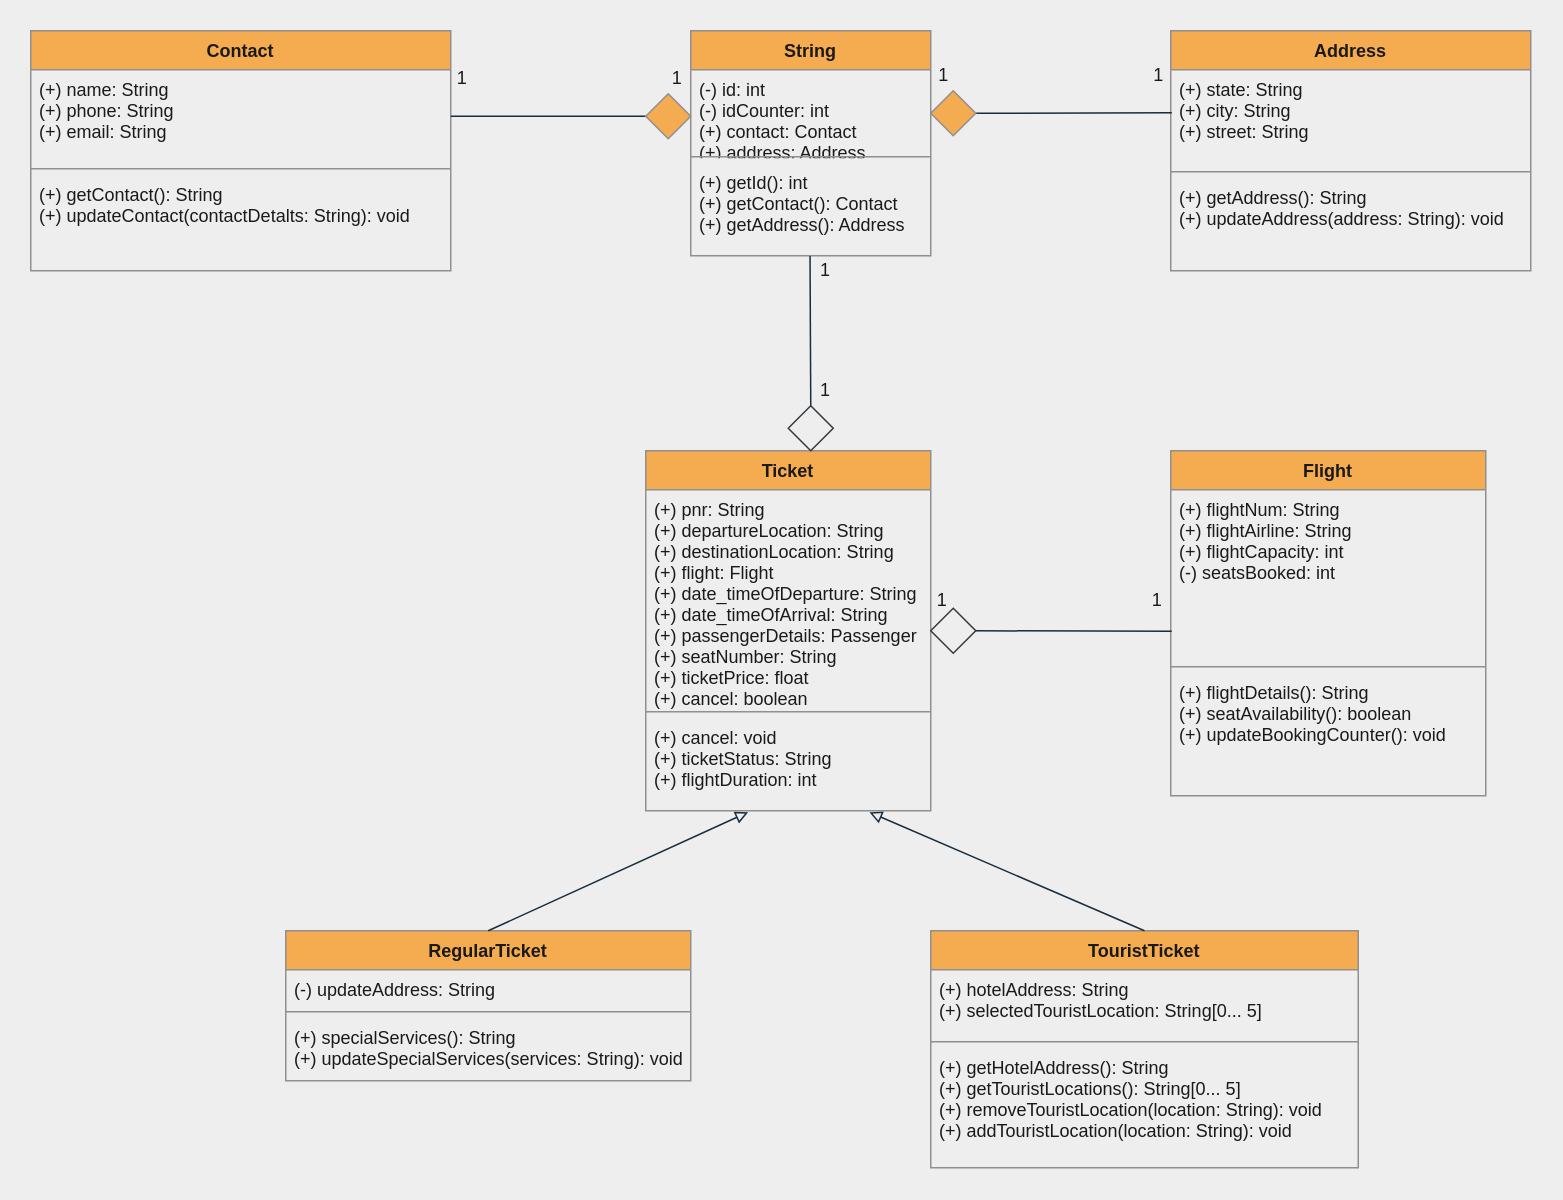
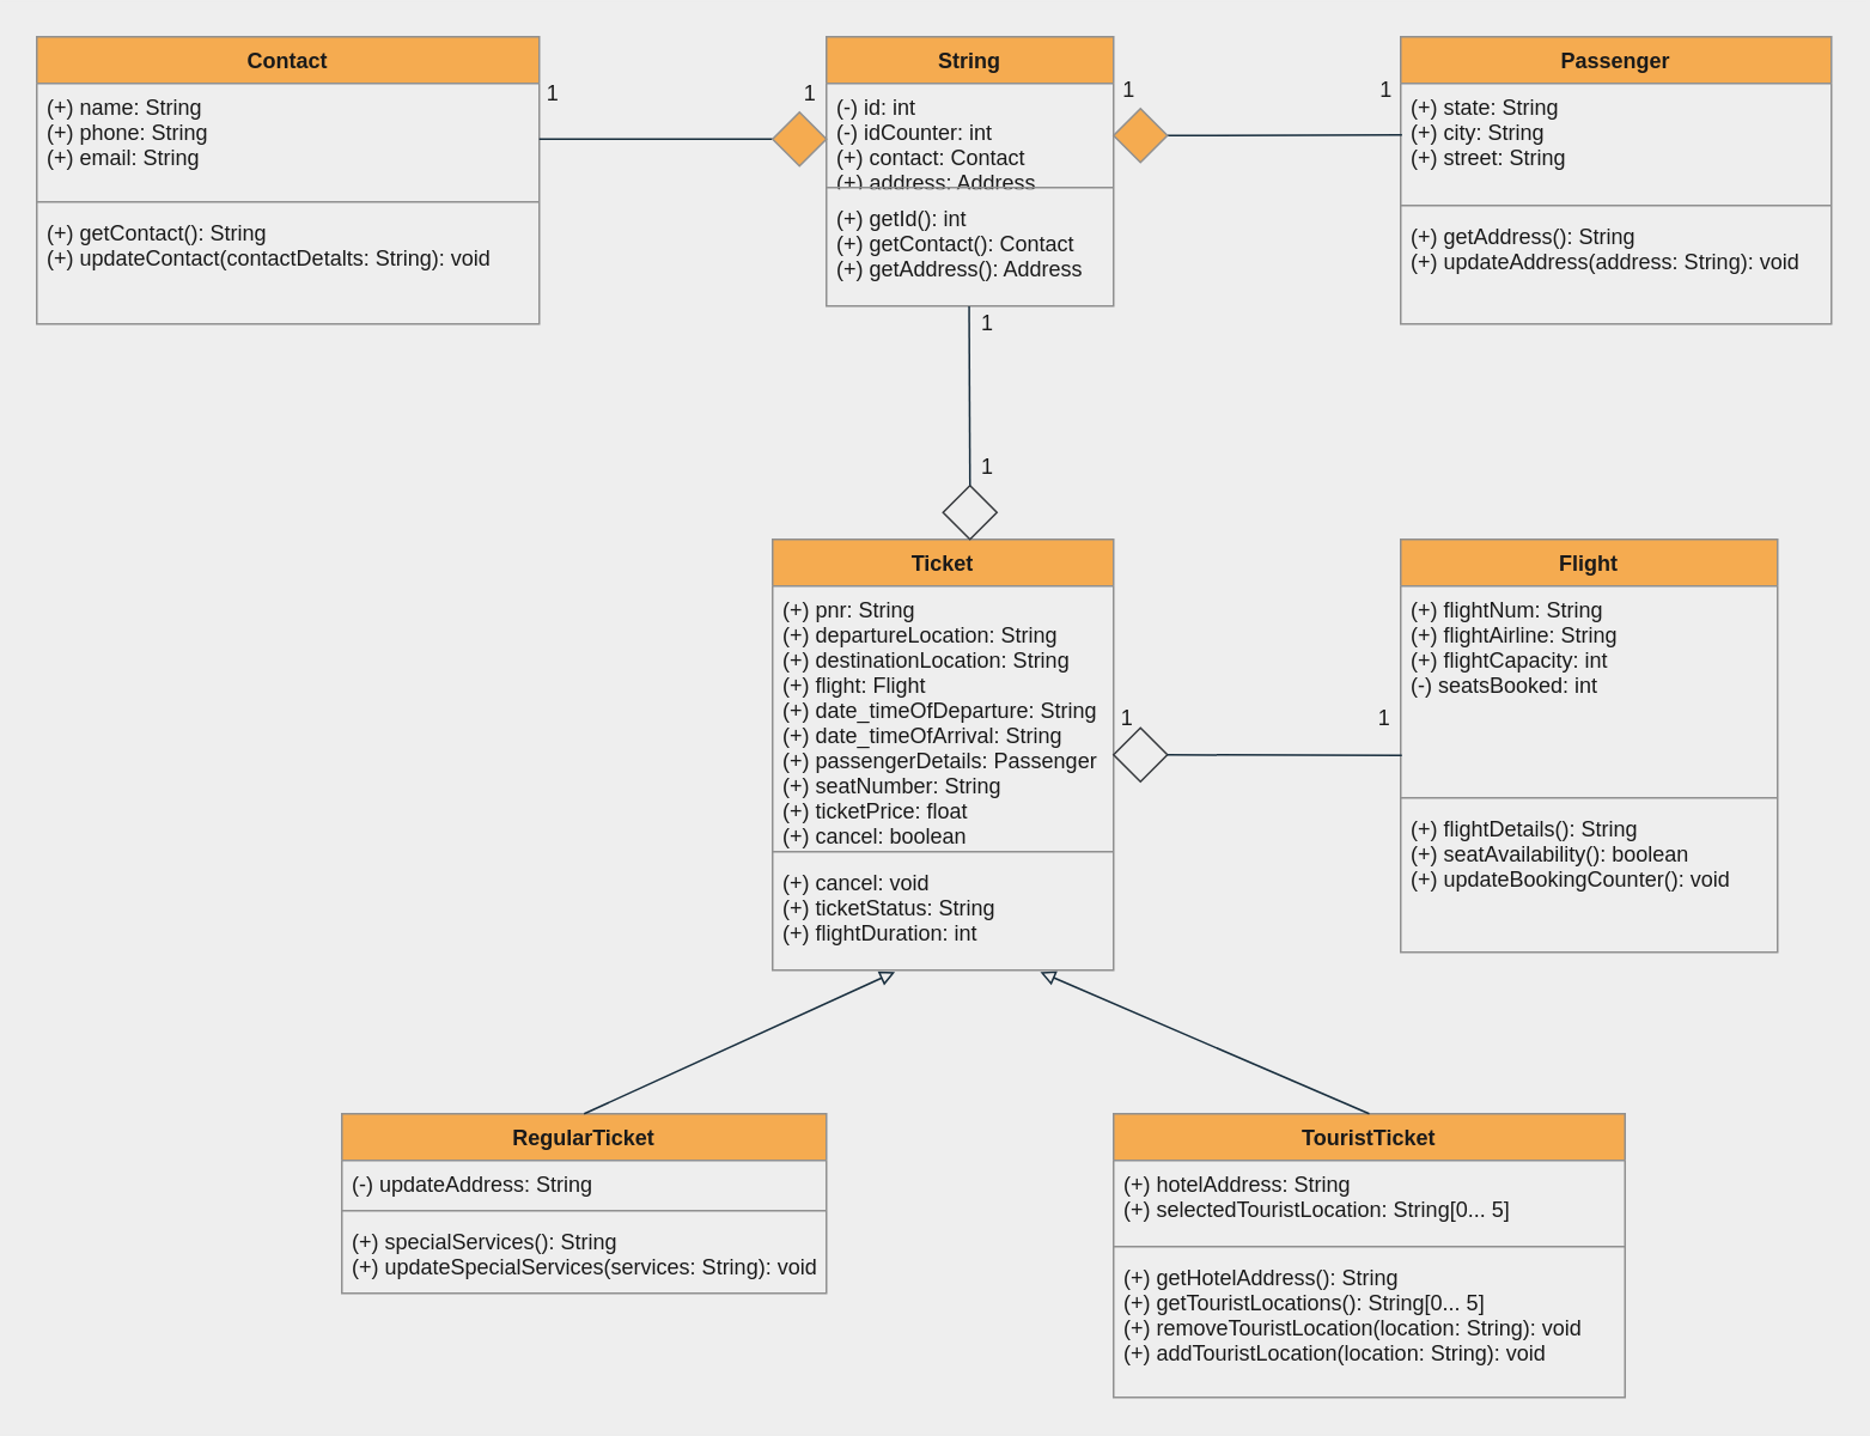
  <mxCell id="0" />
  <mxCell id="1" parent="0" />
- <mxCell id="2" value="Address" style="swimlane;fontStyle=1;align=center;verticalAlign=top;childLayout=stackLayout;horizontal=1;startSize=26;horizontalStack=0;resizeParent=1;resizeParentMax=0;resizeLast=0;collapsible=1;marginBottom=0;fillColor=#F5AB50;strokeColor=#909090;fontColor=#1A1A1A;" parent="1" vertex="1"><mxGeometry x="780" y="20" width="240" height="160" as="geometry" /></mxCell>
+ <mxCell id="2" value="Passenger" style="swimlane;fontStyle=1;align=center;verticalAlign=top;childLayout=stackLayout;horizontal=1;startSize=26;horizontalStack=0;resizeParent=1;resizeParentMax=0;resizeLast=0;collapsible=1;marginBottom=0;fillColor=#F5AB50;strokeColor=#909090;fontColor=#1A1A1A;" parent="1" vertex="1"><mxGeometry x="780" y="20" width="240" height="160" as="geometry" /></mxCell>
  <mxCell id="3" value="(+) state: String&#10;(+) city: String&#10;(+) street: String" style="text;strokeColor=none;fillColor=none;align=left;verticalAlign=top;spacingLeft=4;spacingRight=4;overflow=hidden;rotatable=0;points=[[0,0.5],[1,0.5]];portConstraint=eastwest;fontColor=#1A1A1A;" parent="2" vertex="1"><mxGeometry y="26" width="240" height="64" as="geometry" /></mxCell>
  <mxCell id="4" value="" style="line;strokeWidth=1;fillColor=none;align=left;verticalAlign=middle;spacingTop=-1;spacingLeft=3;spacingRight=3;rotatable=0;labelPosition=right;points=[];portConstraint=eastwest;labelBackgroundColor=#EEEEEE;strokeColor=#909090;fontColor=#1A1A1A;" parent="2" vertex="1"><mxGeometry y="90" width="240" height="8" as="geometry" /></mxCell>
  <mxCell id="5" value="(+) getAddress(): String&#10;(+) updateAddress(address: String): void" style="text;strokeColor=none;fillColor=none;align=left;verticalAlign=top;spacingLeft=4;spacingRight=4;overflow=hidden;rotatable=0;points=[[0,0.5],[1,0.5]];portConstraint=eastwest;fontColor=#1A1A1A;" parent="2" vertex="1"><mxGeometry y="98" width="240" height="62" as="geometry" /></mxCell>
  <mxCell id="6" value="String" style="swimlane;fontStyle=1;align=center;verticalAlign=top;childLayout=stackLayout;horizontal=1;startSize=26;horizontalStack=0;resizeParent=1;resizeParentMax=0;resizeLast=0;collapsible=1;marginBottom=0;fillColor=#F5AB50;strokeColor=#909090;fontColor=#1A1A1A;" parent="1" vertex="1"><mxGeometry x="460" y="20" width="160" height="150" as="geometry" /></mxCell>
  <mxCell id="7" value="(-) id: int&#10;(-) idCounter: int&#10;(+) contact: Contact&#10;(+) address: Address" style="text;strokeColor=none;fillColor=none;align=left;verticalAlign=top;spacingLeft=4;spacingRight=4;overflow=hidden;rotatable=0;points=[[0,0.5],[1,0.5]];portConstraint=eastwest;fontColor=#1A1A1A;" parent="6" vertex="1"><mxGeometry y="26" width="160" height="54" as="geometry" /></mxCell>
  <mxCell id="8" value="" style="line;strokeWidth=1;fillColor=none;align=left;verticalAlign=middle;spacingTop=-1;spacingLeft=3;spacingRight=3;rotatable=0;labelPosition=right;points=[];portConstraint=eastwest;labelBackgroundColor=#EEEEEE;strokeColor=#909090;fontColor=#1A1A1A;" parent="6" vertex="1"><mxGeometry y="80" width="160" height="8" as="geometry" /></mxCell>
  <mxCell id="9" value="(+) getId(): int&#10;(+) getContact(): Contact&#10;(+) getAddress(): Address" style="text;strokeColor=none;fillColor=none;align=left;verticalAlign=top;spacingLeft=4;spacingRight=4;overflow=hidden;rotatable=0;points=[[0,0.5],[1,0.5]];portConstraint=eastwest;fontColor=#1A1A1A;" parent="6" vertex="1"><mxGeometry y="88" width="160" height="62" as="geometry" /></mxCell>
  <mxCell id="10" value="Contact" style="swimlane;fontStyle=1;align=center;verticalAlign=top;childLayout=stackLayout;horizontal=1;startSize=26;horizontalStack=0;resizeParent=1;resizeParentMax=0;resizeLast=0;collapsible=1;marginBottom=0;fillColor=#F5AB50;strokeColor=#909090;fontColor=#1A1A1A;" parent="1" vertex="1"><mxGeometry x="20" y="20" width="280" height="160" as="geometry" /></mxCell>
  <mxCell id="11" value="(+) name: String&#10;(+) phone: String&#10;(+) email: String" style="text;strokeColor=none;fillColor=none;align=left;verticalAlign=top;spacingLeft=4;spacingRight=4;overflow=hidden;rotatable=0;points=[[0,0.5],[1,0.5]];portConstraint=eastwest;fontColor=#1A1A1A;" parent="10" vertex="1"><mxGeometry y="26" width="280" height="62" as="geometry" /></mxCell>
  <mxCell id="12" value="" style="line;strokeWidth=1;fillColor=none;align=left;verticalAlign=middle;spacingTop=-1;spacingLeft=3;spacingRight=3;rotatable=0;labelPosition=right;points=[];portConstraint=eastwest;labelBackgroundColor=#EEEEEE;strokeColor=#909090;fontColor=#1A1A1A;" parent="10" vertex="1"><mxGeometry y="88" width="280" height="8" as="geometry" /></mxCell>
  <mxCell id="13" value="(+) getContact(): String&#10;(+) updateContact(contactDetalts: String): void" style="text;strokeColor=none;fillColor=none;align=left;verticalAlign=top;spacingLeft=4;spacingRight=4;overflow=hidden;rotatable=0;points=[[0,0.5],[1,0.5]];portConstraint=eastwest;fontColor=#1A1A1A;" parent="10" vertex="1"><mxGeometry y="96" width="280" height="64" as="geometry" /></mxCell>
  <mxCell id="14" value="TouristTicket" style="swimlane;fontStyle=1;align=center;verticalAlign=top;childLayout=stackLayout;horizontal=1;startSize=26;horizontalStack=0;resizeParent=1;resizeParentMax=0;resizeLast=0;collapsible=1;marginBottom=0;fillColor=#F5AB50;strokeColor=#909090;fontColor=#1A1A1A;" parent="1" vertex="1"><mxGeometry x="620" y="620" width="285" height="158" as="geometry" /></mxCell>
  <mxCell id="15" value="(+) hotelAddress: String&#10;(+) selectedTouristLocation: String[0... 5]" style="text;strokeColor=none;fillColor=none;align=left;verticalAlign=top;spacingLeft=4;spacingRight=4;overflow=hidden;rotatable=0;points=[[0,0.5],[1,0.5]];portConstraint=eastwest;fontColor=#1A1A1A;" parent="14" vertex="1"><mxGeometry y="26" width="285" height="44" as="geometry" /></mxCell>
  <mxCell id="16" value="" style="line;strokeWidth=1;fillColor=none;align=left;verticalAlign=middle;spacingTop=-1;spacingLeft=3;spacingRight=3;rotatable=0;labelPosition=right;points=[];portConstraint=eastwest;labelBackgroundColor=#EEEEEE;strokeColor=#909090;fontColor=#1A1A1A;" parent="14" vertex="1"><mxGeometry y="70" width="285" height="8" as="geometry" /></mxCell>
  <mxCell id="17" value="(+) getHotelAddress(): String&#10;(+) getTouristLocations(): String[0... 5]&#10;(+) removeTouristLocation(location: String): void&#10;(+) addTouristLocation(location: String): void" style="text;strokeColor=none;fillColor=none;align=left;verticalAlign=top;spacingLeft=4;spacingRight=4;overflow=hidden;rotatable=0;points=[[0,0.5],[1,0.5]];portConstraint=eastwest;fontColor=#1A1A1A;" parent="14" vertex="1"><mxGeometry y="78" width="285" height="80" as="geometry" /></mxCell>
  <mxCell id="18" value="RegularTicket" style="swimlane;fontStyle=1;align=center;verticalAlign=top;childLayout=stackLayout;horizontal=1;startSize=26;horizontalStack=0;resizeParent=1;resizeParentMax=0;resizeLast=0;collapsible=1;marginBottom=0;fillColor=#F5AB50;strokeColor=#909090;fontColor=#1A1A1A;" parent="1" vertex="1"><mxGeometry x="190" y="620" width="270" height="100" as="geometry" /></mxCell>
  <mxCell id="19" value="(-) updateAddress: String" style="text;strokeColor=none;fillColor=none;align=left;verticalAlign=top;spacingLeft=4;spacingRight=4;overflow=hidden;rotatable=0;points=[[0,0.5],[1,0.5]];portConstraint=eastwest;fontColor=#1A1A1A;" parent="18" vertex="1"><mxGeometry y="26" width="270" height="24" as="geometry" /></mxCell>
  <mxCell id="20" value="" style="line;strokeWidth=1;fillColor=none;align=left;verticalAlign=middle;spacingTop=-1;spacingLeft=3;spacingRight=3;rotatable=0;labelPosition=right;points=[];portConstraint=eastwest;labelBackgroundColor=#EEEEEE;strokeColor=#909090;fontColor=#1A1A1A;" parent="18" vertex="1"><mxGeometry y="50" width="270" height="8" as="geometry" /></mxCell>
  <mxCell id="21" value="(+) specialServices(): String&#10;(+) updateSpecialServices(services: String): void" style="text;strokeColor=none;fillColor=none;align=left;verticalAlign=top;spacingLeft=4;spacingRight=4;overflow=hidden;rotatable=0;points=[[0,0.5],[1,0.5]];portConstraint=eastwest;fontColor=#1A1A1A;" parent="18" vertex="1"><mxGeometry y="58" width="270" height="42" as="geometry" /></mxCell>
  <mxCell id="22" value="Flight" style="swimlane;fontStyle=1;align=center;verticalAlign=top;childLayout=stackLayout;horizontal=1;startSize=26;horizontalStack=0;resizeParent=1;resizeParentMax=0;resizeLast=0;collapsible=1;marginBottom=0;fillColor=#F5AB50;strokeColor=#909090;fontColor=#1A1A1A;" parent="1" vertex="1"><mxGeometry x="780" y="300" width="210" height="230" as="geometry" /></mxCell>
  <mxCell id="23" value="(+) flightNum: String&#10;(+) flightAirline: String&#10;(+) flightCapacity: int&#10;(-) seatsBooked: int" style="text;strokeColor=none;fillColor=none;align=left;verticalAlign=top;spacingLeft=4;spacingRight=4;overflow=hidden;rotatable=0;points=[[0,0.5],[1,0.5]];portConstraint=eastwest;fontColor=#1A1A1A;" parent="22" vertex="1"><mxGeometry y="26" width="210" height="114" as="geometry" /></mxCell>
  <mxCell id="24" value="" style="line;strokeWidth=1;fillColor=none;align=left;verticalAlign=middle;spacingTop=-1;spacingLeft=3;spacingRight=3;rotatable=0;labelPosition=right;points=[];portConstraint=eastwest;labelBackgroundColor=#EEEEEE;strokeColor=#909090;fontColor=#1A1A1A;" parent="22" vertex="1"><mxGeometry y="140" width="210" height="8" as="geometry" /></mxCell>
  <mxCell id="25" value="(+) flightDetails(): String&#10;(+) seatAvailability(): boolean&#10;(+) updateBookingCounter(): void" style="text;strokeColor=none;fillColor=none;align=left;verticalAlign=top;spacingLeft=4;spacingRight=4;overflow=hidden;rotatable=0;points=[[0,0.5],[1,0.5]];portConstraint=eastwest;fontColor=#1A1A1A;" parent="22" vertex="1"><mxGeometry y="148" width="210" height="82" as="geometry" /></mxCell>
  <mxCell id="26" value="" style="endArrow=block;html=1;entryX=0.359;entryY=1.016;entryDx=0;entryDy=0;entryPerimeter=0;exitX=0.5;exitY=0;exitDx=0;exitDy=0;endFill=0;labelBackgroundColor=#EEEEEE;strokeColor=#182E3E;fontColor=#1A1A1A;" parent="1" source="18" target="35" edge="1"><mxGeometry width="50" height="50" relative="1" as="geometry"><mxPoint x="230" y="350" as="sourcePoint" /><mxPoint x="496.32" y="554.418" as="targetPoint" /></mxGeometry></mxCell>
  <mxCell id="27" value="" style="endArrow=block;html=1;exitX=0.5;exitY=0;exitDx=0;exitDy=0;entryX=0.785;entryY=1.016;entryDx=0;entryDy=0;entryPerimeter=0;endFill=0;labelBackgroundColor=#EEEEEE;strokeColor=#182E3E;fontColor=#1A1A1A;" parent="1" source="14" target="35" edge="1"><mxGeometry width="50" height="50" relative="1" as="geometry"><mxPoint x="230" y="350" as="sourcePoint" /><mxPoint x="577" y="547" as="targetPoint" /></mxGeometry></mxCell>
  <mxCell id="28" value="" style="endArrow=none;html=1;entryX=0;entryY=0.5;entryDx=0;entryDy=0;exitX=1;exitY=0.5;exitDx=0;exitDy=0;labelBackgroundColor=#EEEEEE;strokeColor=#182E3E;fontColor=#1A1A1A;" parent="1" source="11" target="30" edge="1"><mxGeometry width="50" height="50" relative="1" as="geometry"><mxPoint x="340" y="85" as="sourcePoint" /><mxPoint x="430" y="87" as="targetPoint" /></mxGeometry></mxCell>
  <mxCell id="29" value="" style="endArrow=none;html=1;exitX=1;exitY=0.5;exitDx=0;exitDy=0;entryX=0.003;entryY=0.449;entryDx=0;entryDy=0;entryPerimeter=0;labelBackgroundColor=#EEEEEE;strokeColor=#182E3E;fontColor=#1A1A1A;" parent="1" source="31" target="3" edge="1"><mxGeometry width="50" height="50" relative="1" as="geometry"><mxPoint x="660" y="73" as="sourcePoint" /><mxPoint x="730" y="90" as="targetPoint" /><Array as="points" /></mxGeometry></mxCell>
  <mxCell id="30" value="" style="rhombus;whiteSpace=wrap;html=1;fillColor=#F5AB50;strokeColor=#909090;fontColor=#1A1A1A;" parent="1" vertex="1"><mxGeometry x="430" y="62" width="30" height="30" as="geometry" /></mxCell>
  <mxCell id="31" value="" style="rhombus;whiteSpace=wrap;html=1;fillColor=#F5AB50;strokeColor=#909090;fontColor=#1A1A1A;" parent="1" vertex="1"><mxGeometry x="620" y="60" width="30" height="30" as="geometry" /></mxCell>
  <mxCell id="32" value="Ticket" style="swimlane;fontStyle=1;align=center;verticalAlign=top;childLayout=stackLayout;horizontal=1;startSize=26;horizontalStack=0;resizeParent=1;resizeParentMax=0;resizeLast=0;collapsible=1;marginBottom=0;fillColor=#F5AB50;strokeColor=#909090;fontColor=#1A1A1A;" parent="1" vertex="1"><mxGeometry x="430" y="300" width="190" height="240" as="geometry" /></mxCell>
  <mxCell id="33" value="(+) pnr: String&#10;(+) departureLocation: String&#10;(+) destinationLocation: String&#10;(+) flight: Flight&#10;(+) date_timeOfDeparture: String&#10;(+) date_timeOfArrival: String&#10;(+) passengerDetails: Passenger&#10;(+) seatNumber: String&#10;(+) ticketPrice: float&#10;(+) cancel: boolean" style="text;strokeColor=none;fillColor=none;align=left;verticalAlign=top;spacingLeft=4;spacingRight=4;overflow=hidden;rotatable=0;points=[[0,0.5],[1,0.5]];portConstraint=eastwest;fontColor=#1A1A1A;" parent="32" vertex="1"><mxGeometry y="26" width="190" height="144" as="geometry" /></mxCell>
  <mxCell id="34" value="" style="line;strokeWidth=1;fillColor=none;align=left;verticalAlign=middle;spacingTop=-1;spacingLeft=3;spacingRight=3;rotatable=0;labelPosition=right;points=[];portConstraint=eastwest;labelBackgroundColor=#EEEEEE;strokeColor=#909090;fontColor=#1A1A1A;" parent="32" vertex="1"><mxGeometry y="170" width="190" height="8" as="geometry" /></mxCell>
  <mxCell id="35" value="(+) cancel: void&#10;(+) ticketStatus: String&#10;(+) flightDuration: int" style="text;strokeColor=none;fillColor=none;align=left;verticalAlign=top;spacingLeft=4;spacingRight=4;overflow=hidden;rotatable=0;points=[[0,0.5],[1,0.5]];portConstraint=eastwest;fontColor=#1A1A1A;" parent="32" vertex="1"><mxGeometry y="178" width="190" height="62" as="geometry" /></mxCell>
  <mxCell id="36" value="" style="rhombus;whiteSpace=wrap;html=1;fillColor=#eeeeee;strokeColor=#36393d;" parent="1" vertex="1"><mxGeometry x="620" y="405" width="30" height="30" as="geometry" /></mxCell>
  <mxCell id="37" value="" style="endArrow=none;html=1;exitX=1;exitY=0.5;exitDx=0;exitDy=0;entryX=0.003;entryY=0.828;entryDx=0;entryDy=0;entryPerimeter=0;labelBackgroundColor=#EEEEEE;strokeColor=#182E3E;fontColor=#1A1A1A;" parent="1" source="36" target="23" edge="1"><mxGeometry width="50" height="50" relative="1" as="geometry"><mxPoint x="660" y="85" as="sourcePoint" /><mxPoint x="770" y="423" as="targetPoint" /><Array as="points" /></mxGeometry></mxCell>
  <mxCell id="38" value="" style="rhombus;whiteSpace=wrap;html=1;fillColor=#eeeeee;strokeColor=#36393d;" parent="1" vertex="1"><mxGeometry x="525" y="270" width="30" height="30" as="geometry" /></mxCell>
  <mxCell id="39" value="" style="endArrow=none;html=1;entryX=0.5;entryY=0;entryDx=0;entryDy=0;exitX=0.497;exitY=1.003;exitDx=0;exitDy=0;exitPerimeter=0;labelBackgroundColor=#EEEEEE;strokeColor=#182E3E;fontColor=#1A1A1A;" parent="1" source="9" target="38" edge="1"><mxGeometry width="50" height="50" relative="1" as="geometry"><mxPoint x="570" y="160" as="sourcePoint" /><mxPoint x="710.63" y="200.392" as="targetPoint" /><Array as="points" /></mxGeometry></mxCell>
  <mxCell id="40" value="1&amp;nbsp; &amp;nbsp; &amp;nbsp; &amp;nbsp; &amp;nbsp; &amp;nbsp; &amp;nbsp; &amp;nbsp; &amp;nbsp; &amp;nbsp; &amp;nbsp; &amp;nbsp; &amp;nbsp; &amp;nbsp; &amp;nbsp; &amp;nbsp; &amp;nbsp; &amp;nbsp; &amp;nbsp; &amp;nbsp; &amp;nbsp;1" style="text;html=1;strokeColor=none;fillColor=none;align=center;verticalAlign=middle;whiteSpace=wrap;rounded=0;sketch=0;fontColor=#1A1A1A;" parent="1" vertex="1"><mxGeometry x="620" y="390" width="159" height="20" as="geometry" /></mxCell>
  <mxCell id="41" value="1&amp;nbsp; &amp;nbsp; &amp;nbsp; &amp;nbsp; &amp;nbsp; &amp;nbsp; &amp;nbsp; &amp;nbsp; &amp;nbsp; &amp;nbsp; &amp;nbsp; &amp;nbsp; &amp;nbsp; &amp;nbsp; &amp;nbsp; &amp;nbsp; &amp;nbsp; &amp;nbsp; &amp;nbsp; &amp;nbsp; &amp;nbsp;1" style="text;html=1;strokeColor=none;fillColor=none;align=center;verticalAlign=middle;whiteSpace=wrap;rounded=0;sketch=0;fontColor=#1A1A1A;" parent="1" vertex="1"><mxGeometry x="621" y="40" width="159" height="20" as="geometry" /></mxCell>
  <mxCell id="42" value="1&amp;nbsp; &amp;nbsp; &amp;nbsp; &amp;nbsp; &amp;nbsp; &amp;nbsp; &amp;nbsp; &amp;nbsp; &amp;nbsp; &amp;nbsp; &amp;nbsp; &amp;nbsp; &amp;nbsp; &amp;nbsp; &amp;nbsp; &amp;nbsp; &amp;nbsp; &amp;nbsp; &amp;nbsp; &amp;nbsp; &amp;nbsp;1" style="text;html=1;strokeColor=none;fillColor=none;align=center;verticalAlign=middle;whiteSpace=wrap;rounded=0;sketch=0;fontColor=#1A1A1A;" parent="1" vertex="1"><mxGeometry x="300" y="42" width="159" height="20" as="geometry" /></mxCell>
  <mxCell id="43" value="1" style="text;html=1;strokeColor=none;fillColor=none;align=center;verticalAlign=middle;whiteSpace=wrap;rounded=0;sketch=0;fontColor=#1A1A1A;" parent="1" vertex="1"><mxGeometry x="530" y="170" width="40" height="20" as="geometry" /></mxCell>
  <mxCell id="44" value="1" style="text;html=1;strokeColor=none;fillColor=none;align=center;verticalAlign=middle;whiteSpace=wrap;rounded=0;sketch=0;fontColor=#1A1A1A;" parent="1" vertex="1"><mxGeometry x="530" y="250" width="40" height="20" as="geometry" /></mxCell>
